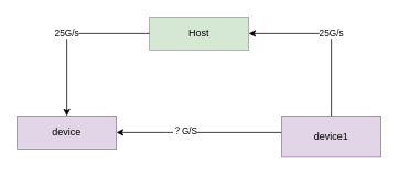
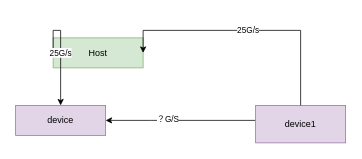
  <mxCell id="0" />
  <mxCell id="1" parent="0" />
  <mxCell id="2" value="device" style="rounded=0;whiteSpace=wrap;html=1;fillColor=#e1d5e7;strokeColor=#9673a6;" vertex="1" parent="1"><mxGeometry x="20" y="140" width="120" height="40" as="geometry" /></mxCell>
  <mxCell id="3" value="" style="edgeStyle=orthogonalEdgeStyle;rounded=0;orthogonalLoop=1;jettySize=auto;html=1;" edge="1" parent="1" source="5" target="2"><mxGeometry relative="1" as="geometry"><Array as="points"><mxPoint x="200" y="160" /><mxPoint x="200" y="160" /></Array></mxGeometry></mxCell>
  <mxCell id="4" value="？G/S" style="edgeLabel;html=1;align=center;verticalAlign=middle;resizable=0;points=[];" vertex="1" connectable="0" parent="3"><mxGeometry x="0.18" y="-3" relative="1" as="geometry"><mxPoint as="offset" /></mxGeometry></mxCell>
  <mxCell id="5" value="device1" style="rounded=0;whiteSpace=wrap;html=1;fillColor=#e1d5e7;strokeColor=#9673a6;" vertex="1" parent="1"><mxGeometry x="340" y="140" width="120" height="50" as="geometry" /></mxCell>
- <mxCell id="6" value="Host" style="rounded=0;whiteSpace=wrap;html=1;fillColor=#d5e8d4;strokeColor=#82b366;" vertex="1" parent="1"><mxGeometry x="180" y="20" width="120" height="40" as="geometry" /></mxCell>
+ <mxCell id="6" value="Host" style="rounded=0;whiteSpace=wrap;html=1;fillColor=#d5e8d4;strokeColor=#82b366;" vertex="1" parent="1"><mxGeometry x="70" y="50" width="120" height="40" as="geometry" /></mxCell>
  <mxCell id="7" value="25G/s" style="edgeStyle=orthogonalEdgeStyle;rounded=0;orthogonalLoop=1;jettySize=auto;html=1;exitX=0.5;exitY=0;exitDx=0;exitDy=0;entryX=1;entryY=0.5;entryDx=0;entryDy=0;" edge="1" parent="1" source="5" target="6"><mxGeometry relative="1" as="geometry"><mxPoint x="350" y="170" as="sourcePoint" /><mxPoint x="150" y="170" as="targetPoint" /><Array as="points"><mxPoint x="400" y="40" /></Array></mxGeometry></mxCell>
  <mxCell id="8" value="25G/s" style="edgeStyle=orthogonalEdgeStyle;rounded=0;orthogonalLoop=1;jettySize=auto;html=1;exitX=0;exitY=0.5;exitDx=0;exitDy=0;entryX=0.5;entryY=0;entryDx=0;entryDy=0;" edge="1" parent="1" source="6" target="2"><mxGeometry relative="1" as="geometry"><mxPoint x="170" y="190" as="sourcePoint" /><mxPoint x="70" y="90" as="targetPoint" /><Array as="points"><mxPoint x="80" y="40" /></Array></mxGeometry></mxCell>
